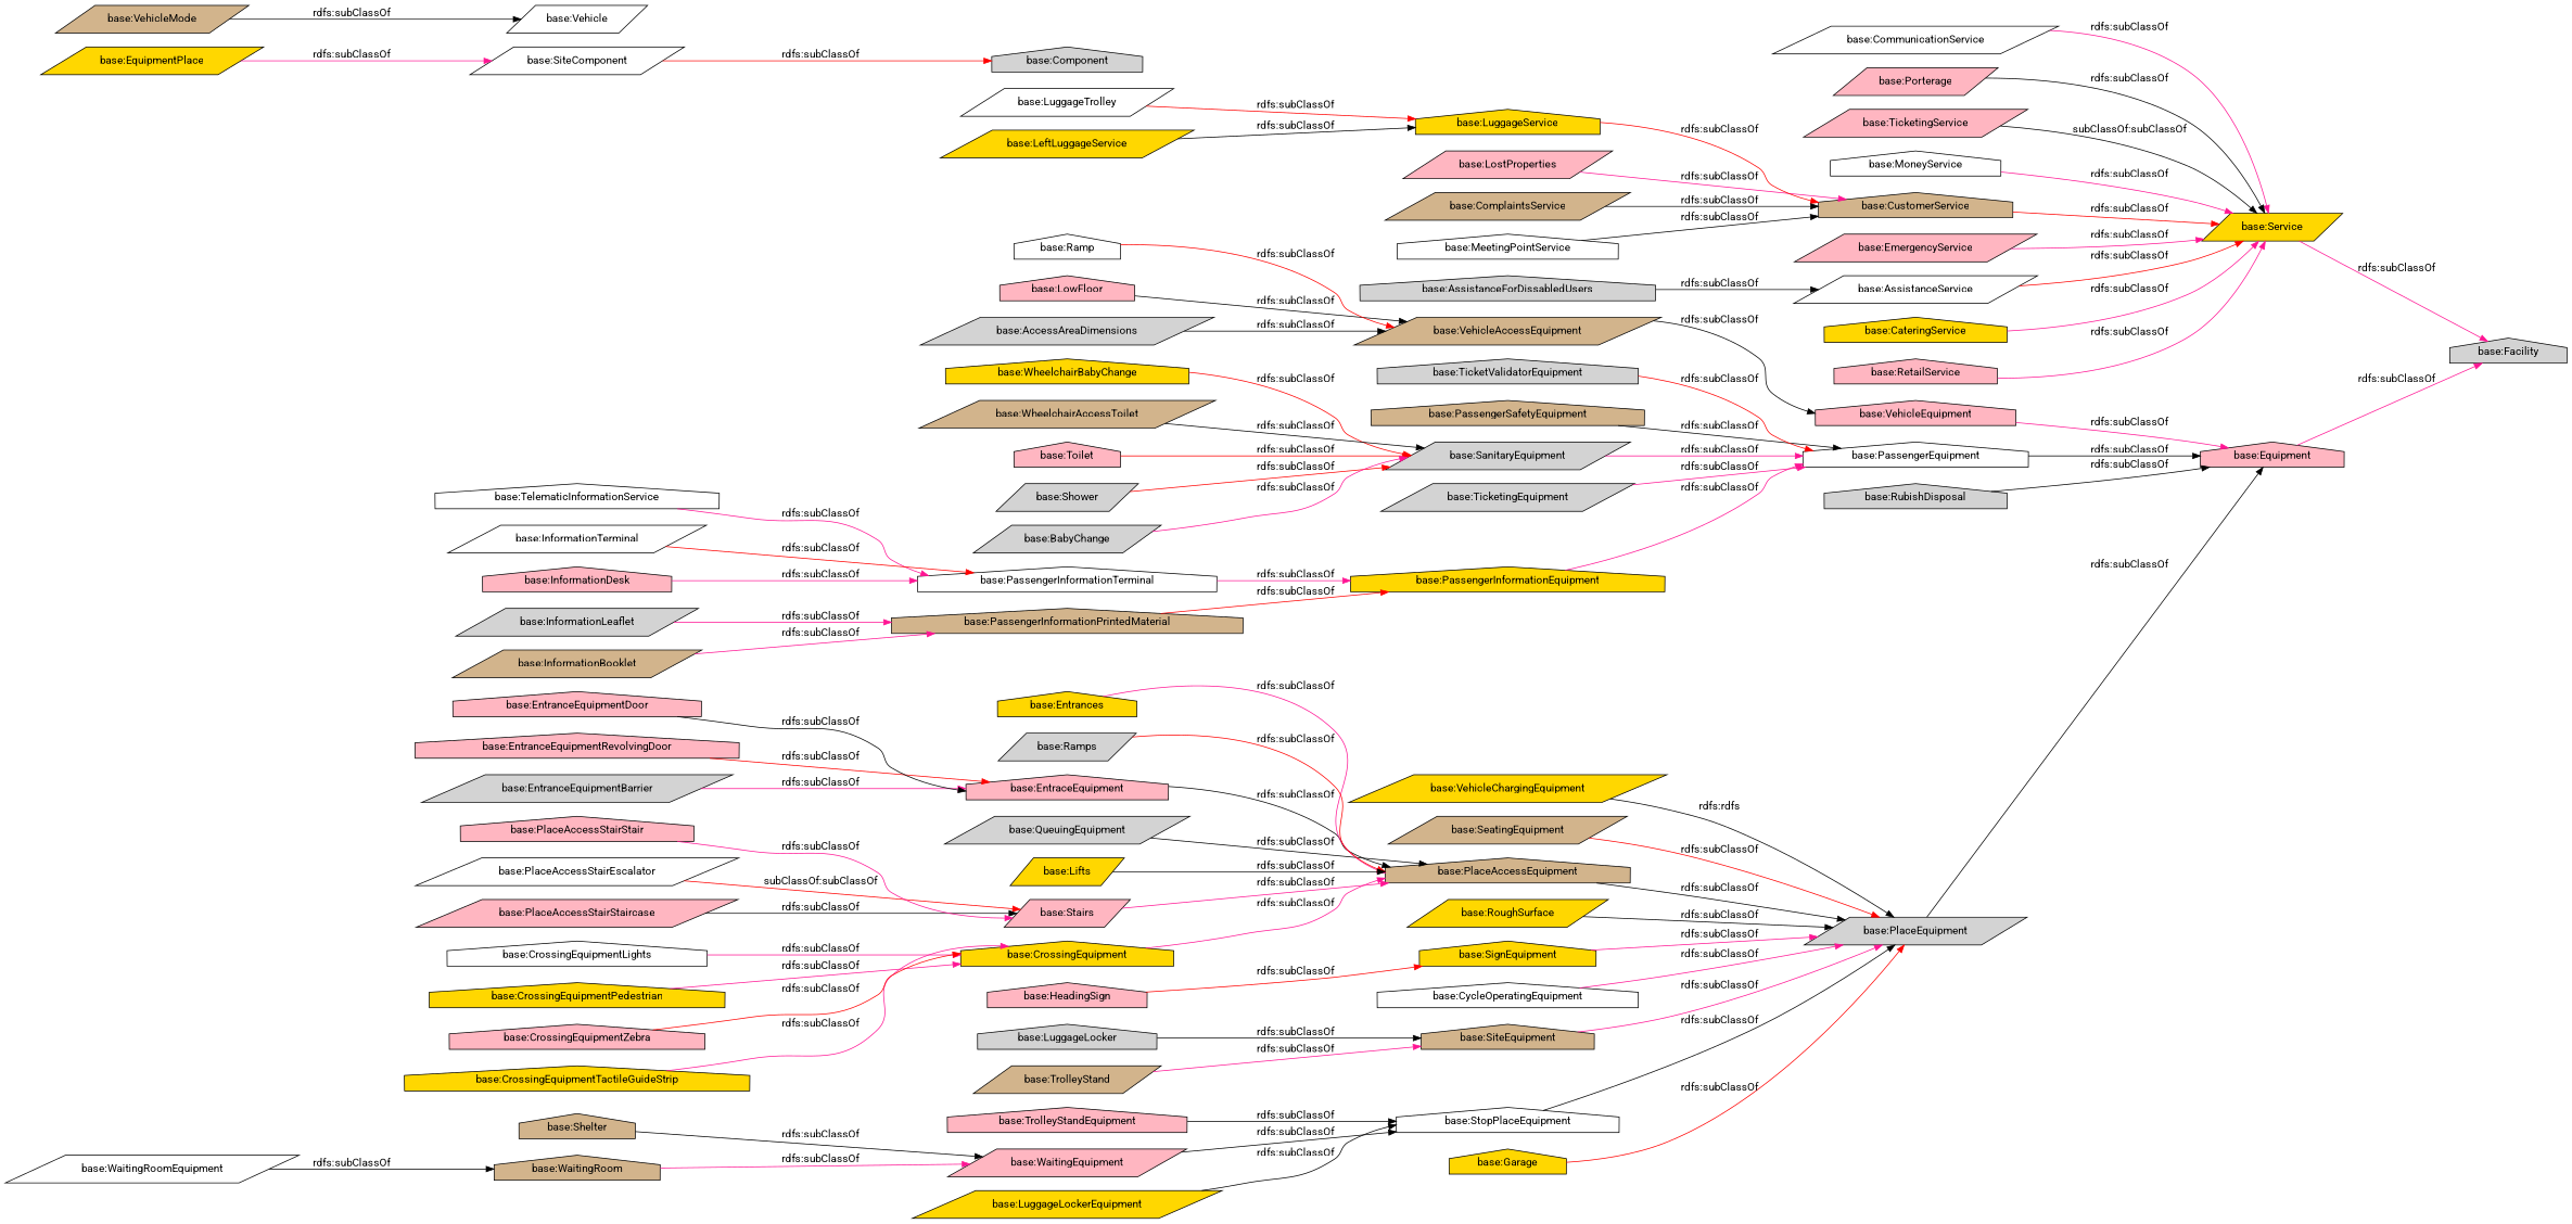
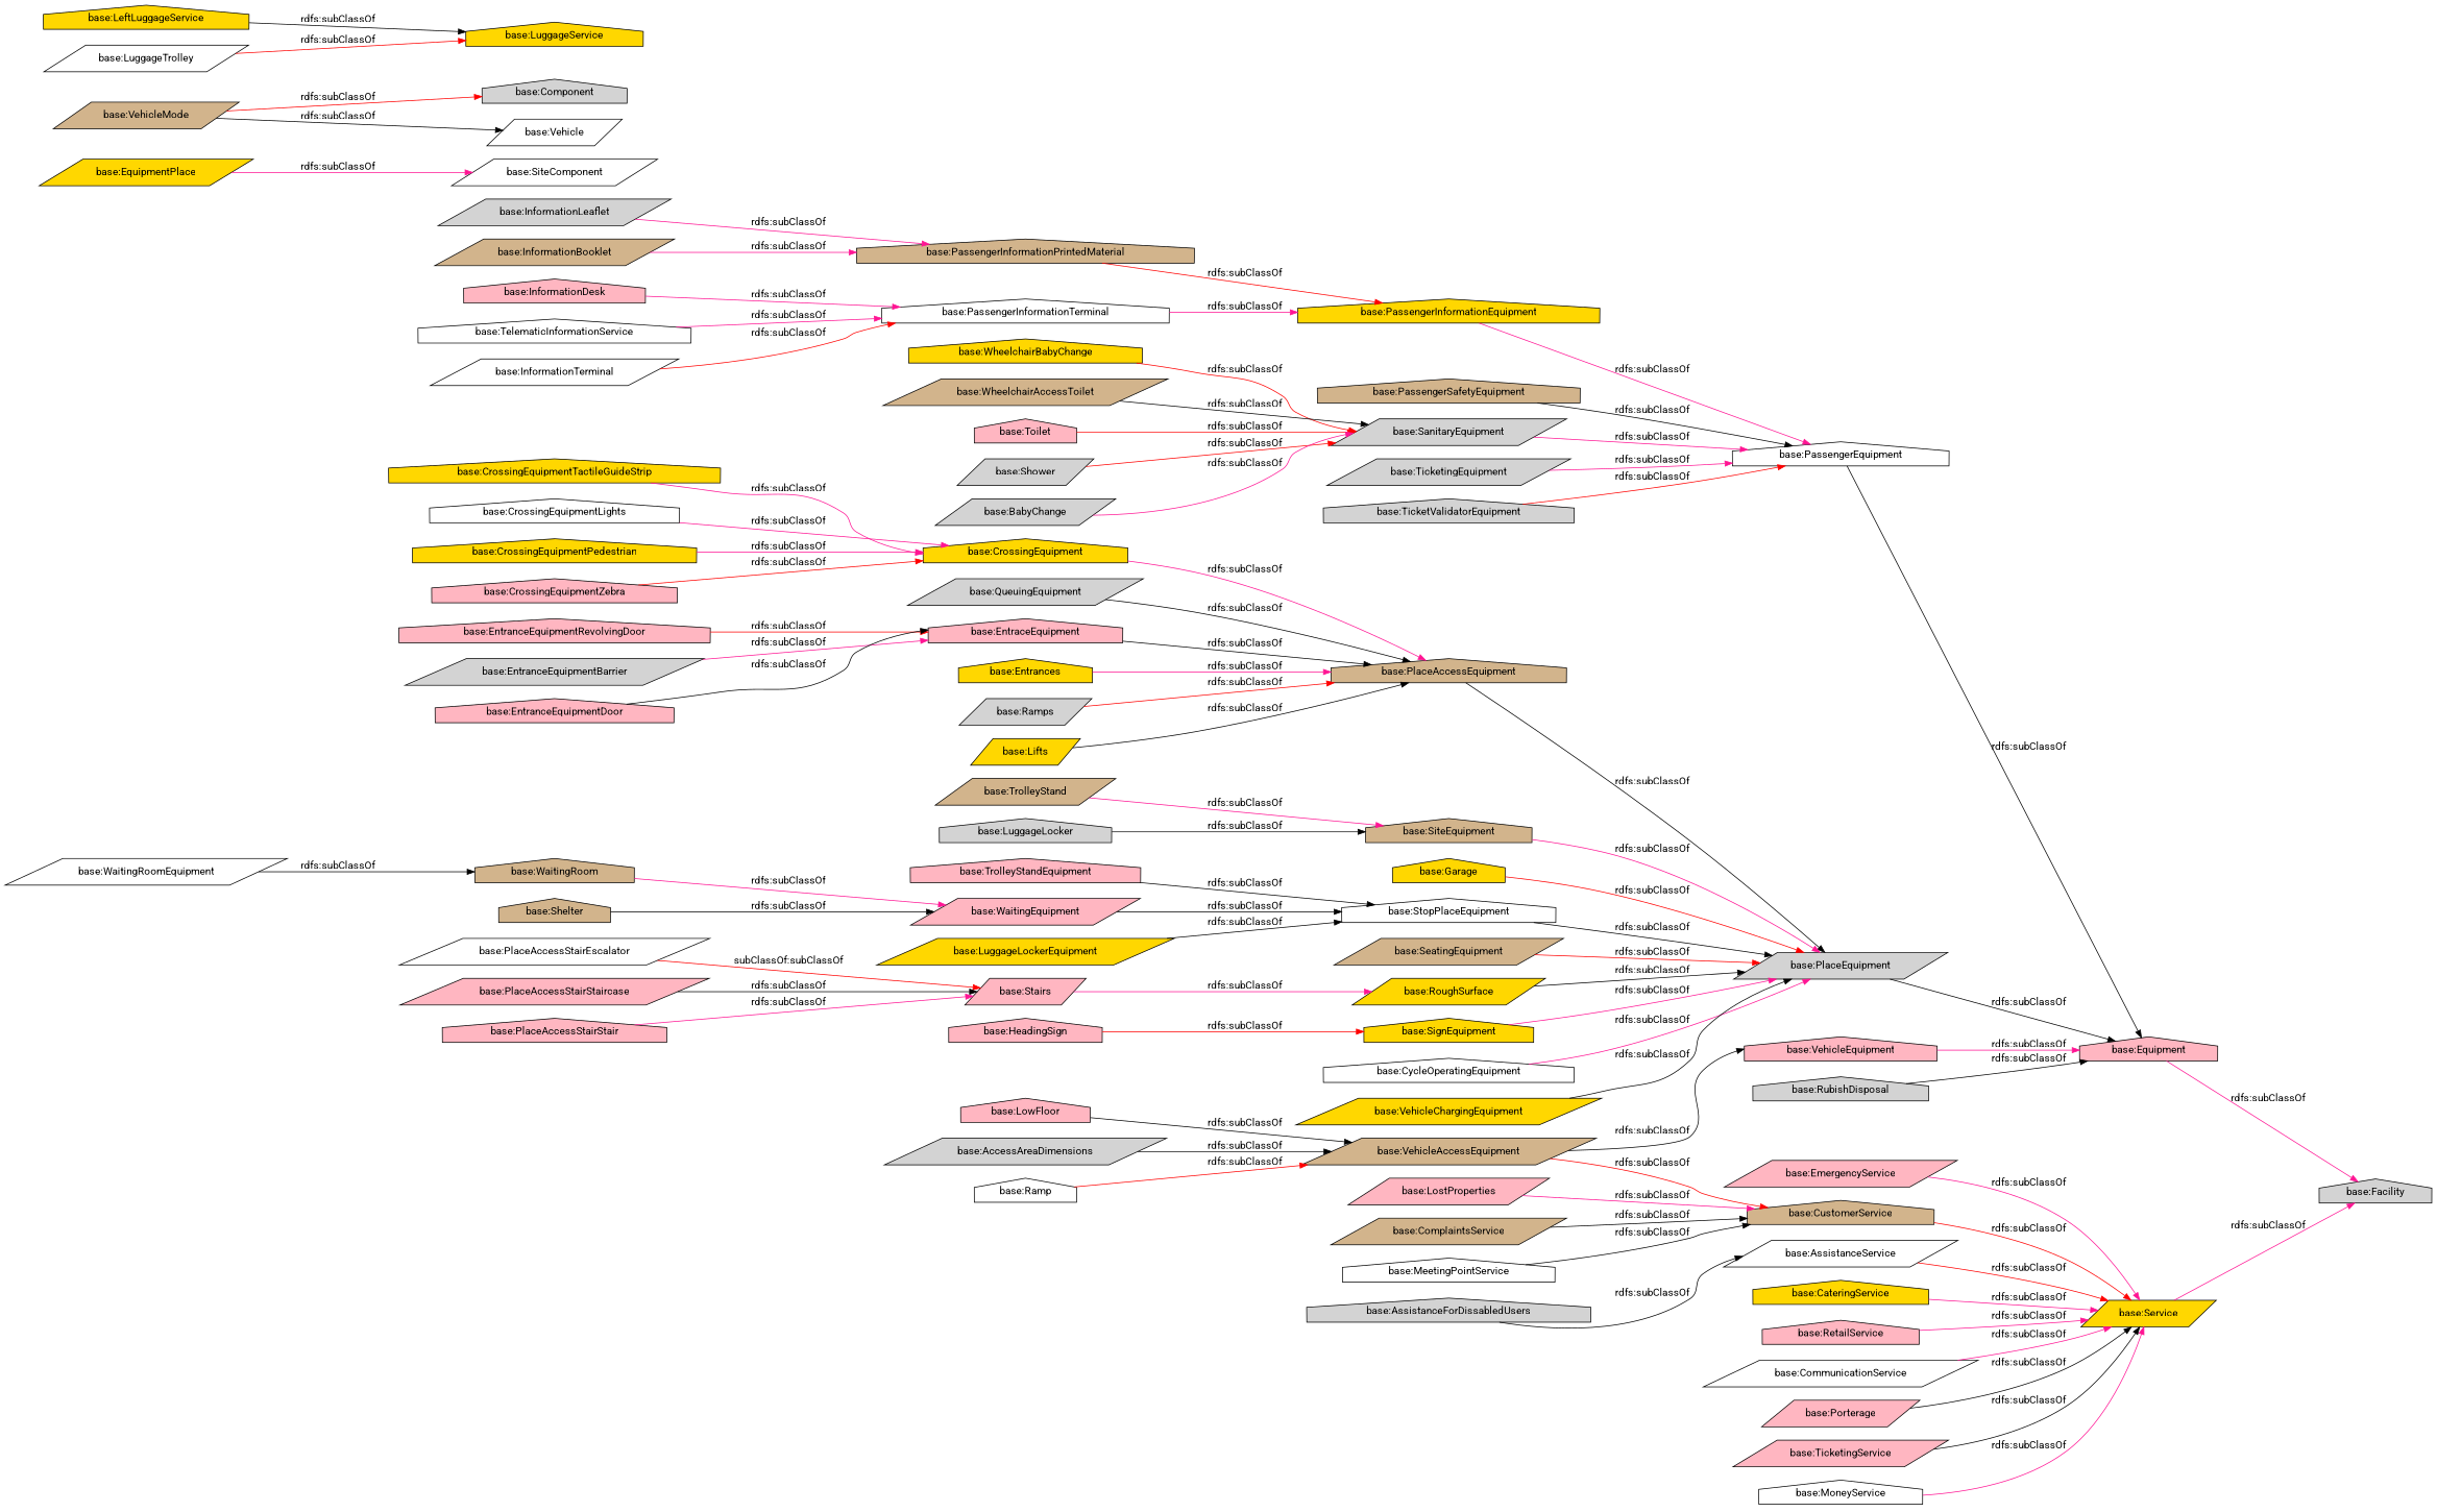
  digraph {
    fontname=Roboto
    rankdir=LR
    node [color=black fillcolor=lightpink fontname=Roboto shape=house style=filled]
    edge [color=deeppink fontname=Roboto]
    "base:InformationLeaflet" [fillcolor=lightgrey shape=parallelogram]
    "base:PassengerInformationPrintedMaterial" [fillcolor=tan]
    "base:PassengerInformationEquipment" [fillcolor=gold]
    "base:CrossingEquipmentTactileGuideStrip" [fillcolor=gold]
    "base:CrossingEquipment" [fillcolor=gold]
    "base:PlaceAccessEquipment" [fillcolor=tan]
    "base:PassengerEquipment" [fillcolor=white]
    "base:SiteComponent" [fillcolor=white shape=parallelogram]
    "base:Component" [fillcolor=lightgrey]
    "base:CrossingEquipmentLights" [fillcolor=white]
    "base:QueuingEquipment" [fillcolor=lightgrey shape=parallelogram]
    "base:PlaceEquipment" [fillcolor=lightgrey shape=parallelogram]
    "base:VehicleAccessEquipment" [fillcolor=tan shape=parallelogram]
    "base:LowFloor"
    "base:VehicleEquipment"
    "base:SiteEquipment" [fillcolor=tan]
    "base:Equipment"
    "base:PassengerSafetyEquipment" [fillcolor=tan]
    "base:EmergencyService" [shape=parallelogram]
    "base:Service" [fillcolor=gold shape=parallelogram]
    "base:Facility" [fillcolor=lightgrey]
    "base:CrossingEquipmentPedestrian" [fillcolor=gold]
    "base:EntranceEquipmentRevolvingDoor"
    "base:EntraceEquipment"
    "base:WheelchairBabyChange" [fillcolor=gold]
    "base:SanitaryEquipment" [fillcolor=lightgrey shape=parallelogram]
    "base:WheelchairAccessToilet" [fillcolor=tan shape=parallelogram]
    "base:PlaceAccessStairEscalator" [fillcolor=white shape=parallelogram]
    "base:Stairs" [shape=parallelogram]
    "base:Garage" [fillcolor=gold]
    "base:LostProperties" [shape=parallelogram]
    "base:CustomerService" [fillcolor=tan]
    "base:TicketingEquipment" [fillcolor=lightgrey shape=parallelogram]
    "base:EntranceEquipmentBarrier" [fillcolor=lightgrey shape=parallelogram]
    "base:AssistanceService" [fillcolor=white shape=parallelogram]
    "base:StopPlaceEquipment" [fillcolor=white]
    "base:TrolleyStandEquipment"
    "base:CateringService" [fillcolor=gold]
    "base:RetailService"
    "base:Toilet"
    "base:VehicleMode" [fillcolor=tan shape=parallelogram]
    "base:Vehicle" [fillcolor=white shape=parallelogram]
    "base:SeatingEquipment" [fillcolor=tan shape=parallelogram]
    "base:RubishDisposal" [fillcolor=lightgrey]
    "base:CrossingEquipmentZebra"
    "base:CommunicationService" [fillcolor=white shape=parallelogram]
    "base:Entrances" [fillcolor=gold]
    "base:Porterage" [shape=parallelogram]
    "base:Ramps" [fillcolor=lightgrey shape=parallelogram]
-   "base:LeftLuggageService" [fillcolor=gold shape=parallelogram]
+   "base:LeftLuggageService" [fillcolor=gold]
    "base:LuggageService" [fillcolor=gold]
    "base:Lifts" [fillcolor=gold shape=parallelogram]
    "base:RoughSurface" [fillcolor=gold shape=parallelogram]
    "base:LuggageTrolley" [fillcolor=white shape=parallelogram]
    "base:SignEquipment" [fillcolor=gold]
    "base:HeadingSign"
    "base:WaitingRoomEquipment" [fillcolor=white shape=parallelogram]
    "base:WaitingRoom" [fillcolor=tan]
    "base:WaitingEquipment" [shape=parallelogram]
    "base:TicketingService" [shape=parallelogram]
    "base:PassengerInformationTerminal" [fillcolor=white]
    "base:InformationDesk"
    "base:TelematicInformationService" [fillcolor=white]
    "base:Shower" [fillcolor=lightgrey shape=parallelogram]
    "base:AssistanceForDissabledUsers" [fillcolor=lightgrey]
    "base:TrolleyStand" [fillcolor=tan shape=parallelogram]
    "base:LuggageLocker" [fillcolor=lightgrey]
    "base:TicketValidatorEquipment" [fillcolor=lightgrey]
    "base:EntranceEquipmentDoor"
    "base:MoneyService" [fillcolor=white]
    "base:CycleOperatingEquipment" [fillcolor=white]
    "base:VehicleChargingEquipment" [fillcolor=gold shape=parallelogram]
    "base:Shelter" [fillcolor=tan]
    "base:AccessAreaDimensions" [fillcolor=lightgrey shape=parallelogram]
    "base:LuggageLockerEquipment" [fillcolor=gold shape=parallelogram]
    "base:PlaceAccessStairStaircase" [shape=parallelogram]
    "base:ComplaintsService" [fillcolor=tan shape=parallelogram]
    "base:PlaceAccessStairStair"
    "base:InformationTerminal" [fillcolor=white shape=parallelogram]
    "base:EquipmentPlace" [fillcolor=gold shape=parallelogram]
    "base:Ramp" [fillcolor=white]
    "base:MeetingPointService" [fillcolor=white]
    "base:InformationBooklet" [fillcolor=tan shape=parallelogram]
    "base:BabyChange" [fillcolor=lightgrey shape=parallelogram]
    "base:InformationLeaflet" -> "base:PassengerInformationPrintedMaterial" [label="rdfs:subClassOf"]
    "base:PassengerInformationPrintedMaterial" -> "base:PassengerInformationEquipment" [color=red label="rdfs:subClassOf"]
    "base:PassengerInformationEquipment" -> "base:PassengerEquipment" [label="rdfs:subClassOf"]
    "base:CrossingEquipmentTactileGuideStrip" -> "base:CrossingEquipment" [label="rdfs:subClassOf"]
    "base:CrossingEquipment" -> "base:PlaceAccessEquipment" [label="rdfs:subClassOf"]
    "base:PlaceAccessEquipment" -> "base:PlaceEquipment" [color=black label="rdfs:subClassOf"]
    "base:PassengerEquipment" -> "base:Equipment" [color=black label="rdfs:subClassOf"]
-   "base:SiteComponent" -> "base:Component" [color=red label="rdfs:subClassOf"]
+   "base:VehicleMode" -> "base:Component" [color=red label="rdfs:subClassOf"]
    "base:CrossingEquipmentLights" -> "base:CrossingEquipment" [label="rdfs:subClassOf"]
    "base:QueuingEquipment" -> "base:PlaceAccessEquipment" [color=black label="rdfs:subClassOf"]
    "base:PlaceEquipment" -> "base:Equipment" [color=black label="rdfs:subClassOf"]
    "base:VehicleAccessEquipment" -> "base:VehicleEquipment" [color=black label="rdfs:subClassOf"]
    "base:LowFloor" -> "base:VehicleAccessEquipment" [color=black label="rdfs:subClassOf"]
    "base:VehicleEquipment" -> "base:Equipment" [label="rdfs:subClassOf"]
    "base:SiteEquipment" -> "base:PlaceEquipment" [label="rdfs:subClassOf"]
    "base:Equipment" -> "base:Facility" [label="rdfs:subClassOf"]
    "base:PassengerSafetyEquipment" -> "base:PassengerEquipment" [color=black label="rdfs:subClassOf"]
    "base:EmergencyService" -> "base:Service" [label="rdfs:subClassOf"]
    "base:Service" -> "base:Facility" [label="rdfs:subClassOf"]
    "base:CrossingEquipmentPedestrian" -> "base:CrossingEquipment" [label="rdfs:subClassOf"]
    "base:EntranceEquipmentRevolvingDoor" -> "base:EntraceEquipment" [color=red label="rdfs:subClassOf"]
    "base:EntraceEquipment" -> "base:PlaceAccessEquipment" [color=black label="rdfs:subClassOf"]
    "base:WheelchairBabyChange" -> "base:SanitaryEquipment" [color=red label="rdfs:subClassOf"]
    "base:SanitaryEquipment" -> "base:PassengerEquipment" [label="rdfs:subClassOf"]
    "base:WheelchairAccessToilet" -> "base:SanitaryEquipment" [color=black label="rdfs:subClassOf"]
    "base:PlaceAccessStairEscalator" -> "base:Stairs" [color=red label="subClassOf:subClassOf"]
-   "base:Stairs" -> "base:PlaceAccessEquipment" [label="rdfs:subClassOf"]
+   "base:Stairs" -> "base:RoughSurface" [label="rdfs:subClassOf"]
    "base:Garage" -> "base:PlaceEquipment" [color=red label="rdfs:subClassOf"]
    "base:LostProperties" -> "base:CustomerService" [label="rdfs:subClassOf"]
    "base:CustomerService" -> "base:Service" [color=red label="rdfs:subClassOf"]
    "base:TicketingEquipment" -> "base:PassengerEquipment" [label="rdfs:subClassOf"]
    "base:EntranceEquipmentBarrier" -> "base:EntraceEquipment" [label="rdfs:subClassOf"]
    "base:AssistanceService" -> "base:Service" [color=red label="rdfs:subClassOf"]
    "base:StopPlaceEquipment" -> "base:PlaceEquipment" [color=black label="rdfs:subClassOf"]
    "base:TrolleyStandEquipment" -> "base:StopPlaceEquipment" [color=black label="rdfs:subClassOf"]
    "base:CateringService" -> "base:Service" [label="rdfs:subClassOf"]
    "base:RetailService" -> "base:Service" [label="rdfs:subClassOf"]
    "base:Toilet" -> "base:SanitaryEquipment" [color=red label="rdfs:subClassOf"]
    "base:VehicleMode" -> "base:Vehicle" [color=black label="rdfs:subClassOf"]
    "base:SeatingEquipment" -> "base:PlaceEquipment" [color=red label="rdfs:subClassOf"]
    "base:RubishDisposal" -> "base:Equipment" [color=black label="rdfs:subClassOf"]
    "base:CrossingEquipmentZebra" -> "base:CrossingEquipment" [color=red label="rdfs:subClassOf"]
    "base:CommunicationService" -> "base:Service" [label="rdfs:subClassOf"]
    "base:Entrances" -> "base:PlaceAccessEquipment" [label="rdfs:subClassOf"]
    "base:Porterage" -> "base:Service" [color=black label="rdfs:subClassOf"]
    "base:Ramps" -> "base:PlaceAccessEquipment" [color=red label="rdfs:subClassOf"]
    "base:LeftLuggageService" -> "base:LuggageService" [color=black label="rdfs:subClassOf"]
-   "base:LuggageService" -> "base:CustomerService" [color=red label="rdfs:subClassOf"]
+   "base:VehicleAccessEquipment" -> "base:CustomerService" [color=red label="rdfs:subClassOf"]
    "base:Lifts" -> "base:PlaceAccessEquipment" [color=black label="rdfs:subClassOf"]
    "base:RoughSurface" -> "base:PlaceEquipment" [color=black label="rdfs:subClassOf"]
    "base:LuggageTrolley" -> "base:LuggageService" [color=red label="rdfs:subClassOf"]
    "base:SignEquipment" -> "base:PlaceEquipment" [label="rdfs:subClassOf"]
    "base:HeadingSign" -> "base:SignEquipment" [color=red label="rdfs:subClassOf"]
    "base:WaitingRoomEquipment" -> "base:WaitingRoom" [color=black label="rdfs:subClassOf"]
    "base:WaitingRoom" -> "base:WaitingEquipment" [label="rdfs:subClassOf"]
    "base:WaitingEquipment" -> "base:StopPlaceEquipment" [color=black label="rdfs:subClassOf"]
-   "base:TicketingService" -> "base:Service" [color=black label="subClassOf:subClassOf"]
+   "base:TicketingService" -> "base:Service" [color=black label="rdfs:subClassOf"]
    "base:PassengerInformationTerminal" -> "base:PassengerInformationEquipment" [label="rdfs:subClassOf"]
    "base:InformationDesk" -> "base:PassengerInformationTerminal" [label="rdfs:subClassOf"]
    "base:TelematicInformationService" -> "base:PassengerInformationTerminal" [label="rdfs:subClassOf"]
    "base:Shower" -> "base:SanitaryEquipment" [color=red label="rdfs:subClassOf"]
    "base:AssistanceForDissabledUsers" -> "base:AssistanceService" [color=black label="rdfs:subClassOf"]
    "base:TrolleyStand" -> "base:SiteEquipment" [label="rdfs:subClassOf"]
    "base:LuggageLocker" -> "base:SiteEquipment" [color=black label="rdfs:subClassOf"]
    "base:TicketValidatorEquipment" -> "base:PassengerEquipment" [color=red label="rdfs:subClassOf"]
    "base:EntranceEquipmentDoor" -> "base:EntraceEquipment" [color=black label="rdfs:subClassOf"]
    "base:MoneyService" -> "base:Service" [label="rdfs:subClassOf"]
    "base:CycleOperatingEquipment" -> "base:PlaceEquipment" [label="rdfs:subClassOf"]
-   "base:VehicleChargingEquipment" -> "base:PlaceEquipment" [color=black label="rdfs:rdfs"]
+   "base:VehicleChargingEquipment" -> "base:PlaceEquipment" [color=black label="rdfs:subClassOf"]
    "base:Shelter" -> "base:WaitingEquipment" [color=black label="rdfs:subClassOf"]
    "base:AccessAreaDimensions" -> "base:VehicleAccessEquipment" [color=black label="rdfs:subClassOf"]
    "base:LuggageLockerEquipment" -> "base:StopPlaceEquipment" [color=black label="rdfs:subClassOf"]
    "base:PlaceAccessStairStaircase" -> "base:Stairs" [color=black label="rdfs:subClassOf"]
    "base:ComplaintsService" -> "base:CustomerService" [color=black label="rdfs:subClassOf"]
    "base:PlaceAccessStairStair" -> "base:Stairs" [label="rdfs:subClassOf"]
    "base:InformationTerminal" -> "base:PassengerInformationTerminal" [color=red label="rdfs:subClassOf"]
    "base:EquipmentPlace" -> "base:SiteComponent" [label="rdfs:subClassOf"]
    "base:Ramp" -> "base:VehicleAccessEquipment" [color=red label="rdfs:subClassOf"]
    "base:MeetingPointService" -> "base:CustomerService" [color=black label="rdfs:subClassOf"]
    "base:InformationBooklet" -> "base:PassengerInformationPrintedMaterial" [label="rdfs:subClassOf"]
    "base:BabyChange" -> "base:SanitaryEquipment" [label="rdfs:subClassOf"]
  }
